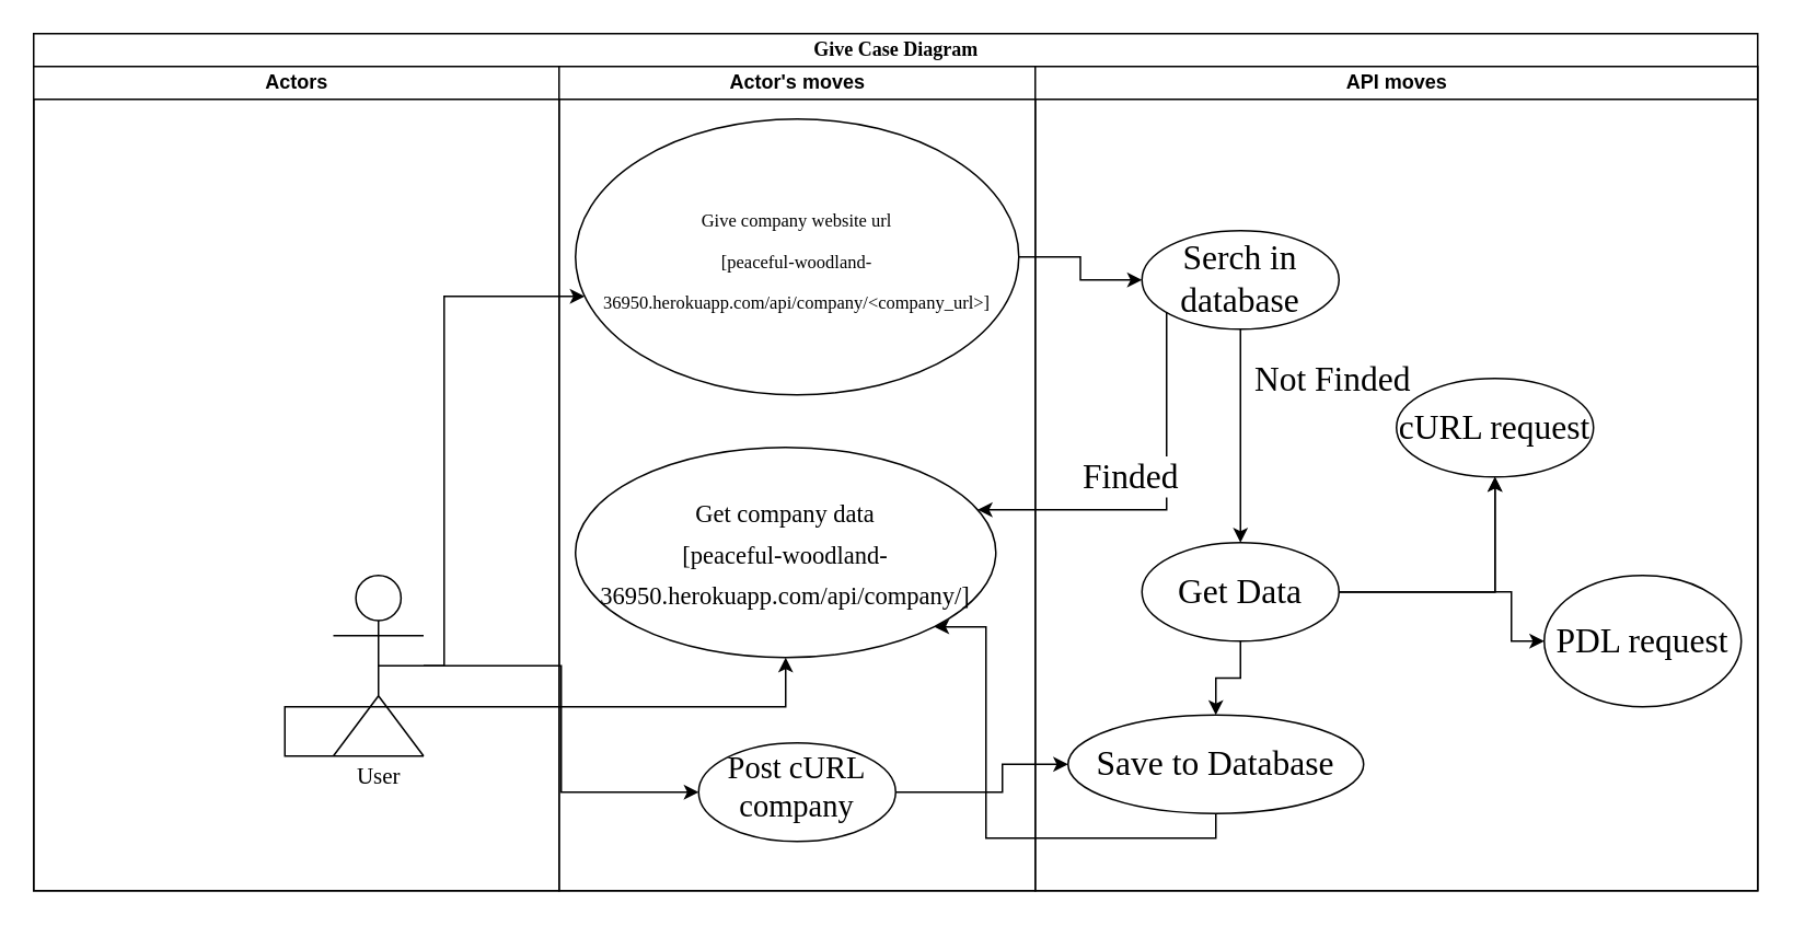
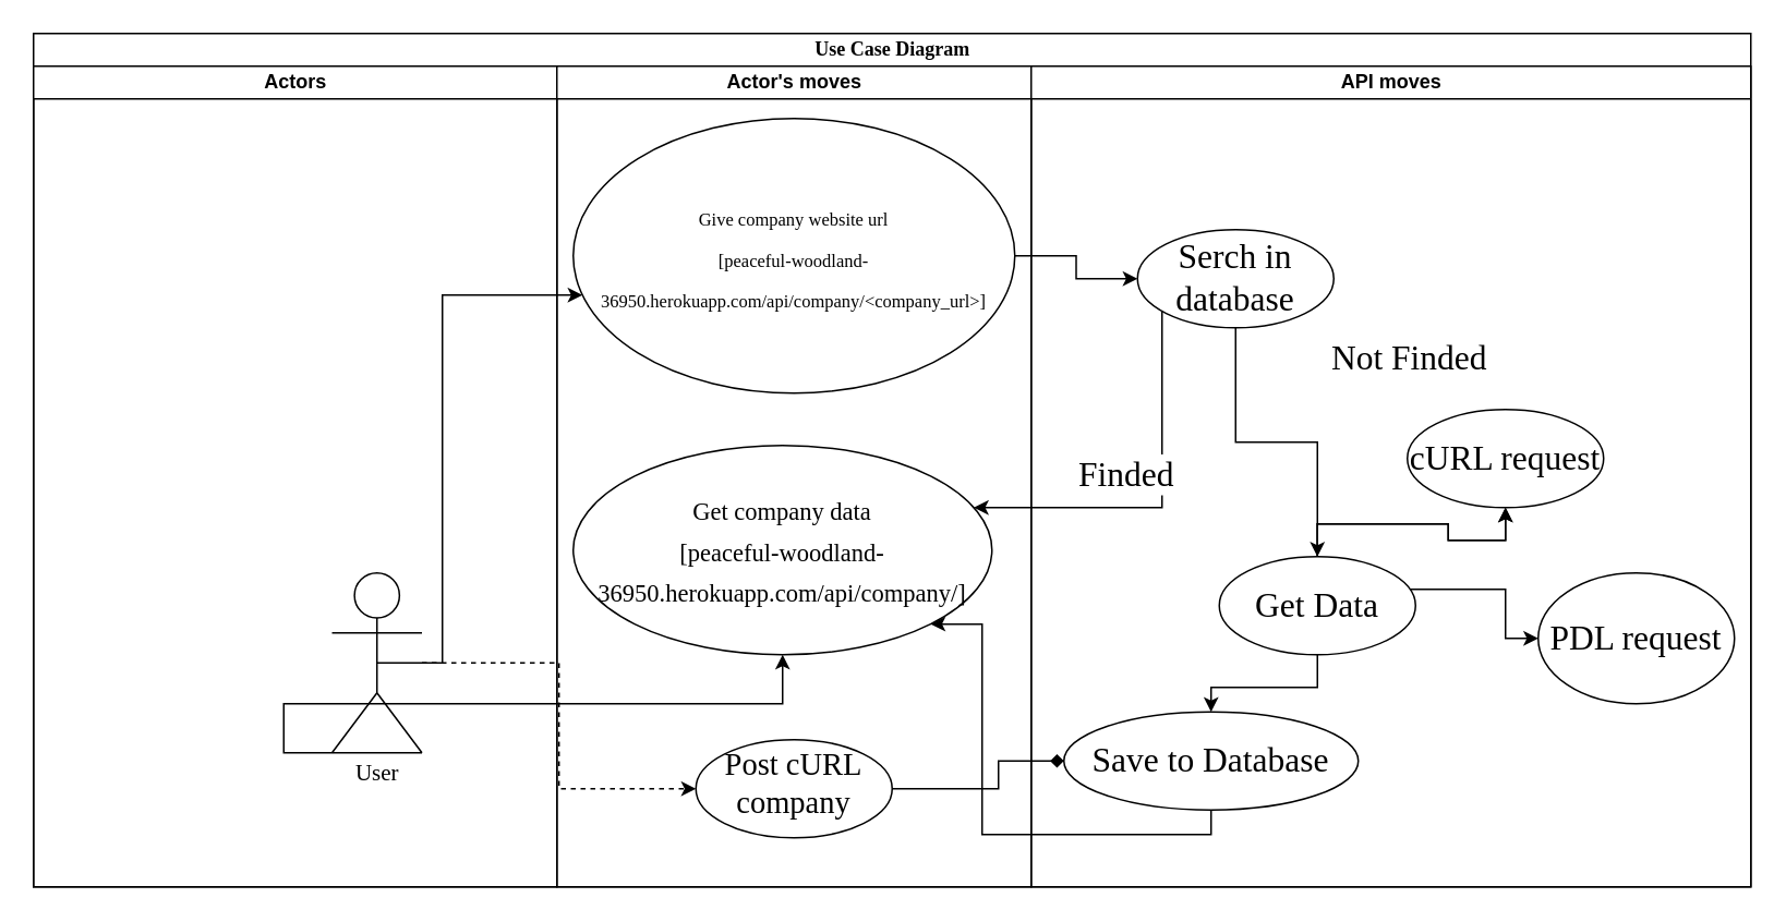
  <mxCell id="0" />
  <mxCell id="1" parent="0" />
- <mxCell id="2" value="Give Case Diagram" style="swimlane;html=1;childLayout=stackLayout;startSize=20;rounded=0;shadow=0;comic=0;labelBackgroundColor=none;strokeWidth=1;fontFamily=Verdana;fontSize=12;align=center;" vertex="1" parent="1"><mxGeometry x="20" y="20" width="1050" height="522" as="geometry" /></mxCell>
+ <mxCell id="2" value="Use Case Diagram" style="swimlane;html=1;childLayout=stackLayout;startSize=20;rounded=0;shadow=0;comic=0;labelBackgroundColor=none;strokeWidth=1;fontFamily=Verdana;fontSize=12;align=center;" vertex="1" parent="1"><mxGeometry x="20" y="20" width="1050" height="522" as="geometry" /></mxCell>
  <mxCell id="3" value="Actors" style="swimlane;html=1;startSize=20;" vertex="1" parent="2"><mxGeometry y="20" width="320" height="502" as="geometry" /></mxCell>
  <mxCell id="4" value="User" style="shape=umlActor;verticalLabelPosition=bottom;verticalAlign=top;outlineConnect=0;fontSize=14;fontFamily=Times New Roman;spacing=0;html=1;align=center;" vertex="1" parent="3"><mxGeometry x="182.5" y="310" width="55" height="110" as="geometry" /></mxCell>
  <mxCell id="5" value="Actor's moves" style="swimlane;html=1;startSize=20;" vertex="1" parent="2"><mxGeometry x="320" y="20" width="290" height="502" as="geometry" /></mxCell>
  <mxCell id="6" value="&lt;font style=&quot;font-size: 11px;&quot;&gt;Give company website url&lt;br&gt;[peaceful-woodland-36950.herokuapp.com/api/company/&amp;lt;company_url&amp;gt;]&lt;/font&gt;" style="ellipse;whiteSpace=wrap;html=1;fontSize=21;fontFamily=Times New Roman;verticalAlign=middle;spacing=0;" vertex="1" parent="5"><mxGeometry x="10" y="32" width="270" height="168" as="geometry" /></mxCell>
  <mxCell id="7" value="&lt;font style=&quot;font-size: 15px;&quot;&gt;Get company data&lt;br&gt;[peaceful-woodland-36950.herokuapp.com/api/company/]&lt;/font&gt;" style="ellipse;whiteSpace=wrap;html=1;fontSize=21;fontFamily=Times New Roman;spacing=0;verticalAlign=middle;align=center;" vertex="1" parent="5"><mxGeometry x="10" y="232" width="256" height="128" as="geometry" /></mxCell>
  <mxCell id="8" value="&lt;div style=&quot;&quot;&gt;&lt;span style=&quot;background-color: initial;&quot;&gt;&lt;font style=&quot;font-size: 19px;&quot;&gt;Post cURL company&lt;/font&gt;&lt;/span&gt;&lt;/div&gt;" style="ellipse;whiteSpace=wrap;html=1;fontSize=14;fontFamily=Times New Roman;verticalAlign=top;spacing=0;align=center;" vertex="1" parent="5"><mxGeometry x="85" y="412" width="120" height="60" as="geometry" /></mxCell>
  <mxCell id="9" value="API moves" style="swimlane;html=1;startSize=20;" vertex="1" parent="2"><mxGeometry x="610" y="20" width="440" height="502" as="geometry" /></mxCell>
  <mxCell id="10" value="" style="edgeStyle=orthogonalEdgeStyle;rounded=0;orthogonalLoop=1;jettySize=auto;html=1;fontFamily=Times New Roman;fontSize=21;" edge="1" parent="9" source="12" target="16"><mxGeometry relative="1" as="geometry" /></mxCell>
  <mxCell id="11" value="Not Finded" style="edgeLabel;html=1;align=center;verticalAlign=middle;resizable=0;points=[];fontSize=21;fontFamily=Times New Roman;" connectable="0" vertex="1" parent="10"><mxGeometry x="0.275" relative="1" as="geometry"><mxPoint x="55" y="-53" as="offset" /></mxGeometry></mxCell>
  <mxCell id="12" value="Serch in database" style="ellipse;whiteSpace=wrap;html=1;fontSize=21;fontFamily=Times New Roman;spacing=0;" vertex="1" parent="9"><mxGeometry x="65" y="100" width="120" height="60" as="geometry" /></mxCell>
  <mxCell id="13" value="" style="edgeStyle=orthogonalEdgeStyle;rounded=0;orthogonalLoop=1;jettySize=auto;html=1;fontFamily=Times New Roman;fontSize=21;" edge="1" parent="9" source="16" target="17"><mxGeometry relative="1" as="geometry" /></mxCell>
  <mxCell id="14" value="" style="edgeStyle=orthogonalEdgeStyle;rounded=0;orthogonalLoop=1;jettySize=auto;html=1;fontFamily=Times New Roman;fontSize=21;" edge="1" parent="9" source="16" target="18"><mxGeometry relative="1" as="geometry" /></mxCell>
  <mxCell id="15" value="" style="edgeStyle=orthogonalEdgeStyle;rounded=0;orthogonalLoop=1;jettySize=auto;html=1;fontFamily=Times New Roman;fontSize=21;" edge="1" parent="9" source="16" target="18"><mxGeometry relative="1" as="geometry" /></mxCell>
- <mxCell id="16" value="Get Data" style="ellipse;whiteSpace=wrap;html=1;fontSize=21;fontFamily=Times New Roman;spacing=0;" vertex="1" parent="9"><mxGeometry x="65" y="290" width="120" height="60" as="geometry" /></mxCell>
+ <mxCell id="16" value="Get Data" style="ellipse;whiteSpace=wrap;html=1;fontSize=21;fontFamily=Times New Roman;spacing=0;" vertex="1" parent="9"><mxGeometry x="115" y="300" width="120" height="60" as="geometry" /></mxCell>
  <mxCell id="17" value="Save to Database" style="ellipse;whiteSpace=wrap;html=1;fontSize=21;fontFamily=Times New Roman;spacing=0;" vertex="1" parent="9"><mxGeometry x="20" y="395" width="180" height="60" as="geometry" /></mxCell>
- <mxCell id="18" value="cURL request" style="ellipse;whiteSpace=wrap;html=1;fontSize=21;fontFamily=Times New Roman;spacing=0;" vertex="1" parent="9"><mxGeometry x="220" y="190" width="120" height="60" as="geometry" /></mxCell>
+ <mxCell id="18" value="cURL request" style="ellipse;whiteSpace=wrap;html=1;fontSize=21;fontFamily=Times New Roman;spacing=0;" vertex="1" parent="9"><mxGeometry x="230" y="210" width="120" height="60" as="geometry" /></mxCell>
  <mxCell id="19" value="PDL request" style="ellipse;whiteSpace=wrap;html=1;fontSize=21;fontFamily=Times New Roman;spacing=0;" vertex="1" parent="9"><mxGeometry x="310" y="310" width="120" height="80" as="geometry" /></mxCell>
  <mxCell id="20" value="" style="edgeStyle=orthogonalEdgeStyle;rounded=0;orthogonalLoop=1;jettySize=auto;html=1;fontFamily=Times New Roman;fontSize=21;" edge="1" parent="9" source="16" target="19"><mxGeometry relative="1" as="geometry"><Array as="points"><mxPoint x="290" y="320" /></Array></mxGeometry></mxCell>
  <mxCell id="21" value="" style="edgeStyle=orthogonalEdgeStyle;rounded=0;orthogonalLoop=1;jettySize=auto;html=1;fontFamily=Times New Roman;fontSize=14;entryX=0.5;entryY=1;entryDx=0;entryDy=0;exitX=1;exitY=1;exitDx=0;exitDy=0;exitPerimeter=0;" edge="1" parent="2" source="4" target="7"><mxGeometry relative="1" as="geometry"><mxPoint x="150" y="410" as="sourcePoint" /><Array as="points"><mxPoint x="153" y="410" /><mxPoint x="458" y="410" /></Array></mxGeometry></mxCell>
  <mxCell id="22" value="" style="edgeStyle=orthogonalEdgeStyle;rounded=0;orthogonalLoop=1;jettySize=auto;html=1;fontFamily=Times New Roman;fontSize=21;" edge="1" parent="2" source="6" target="12"><mxGeometry relative="1" as="geometry" /></mxCell>
  <mxCell id="23" value="" style="edgeStyle=orthogonalEdgeStyle;rounded=0;orthogonalLoop=1;jettySize=auto;html=1;fontFamily=Times New Roman;fontSize=14;exitX=0.5;exitY=0.5;exitDx=0;exitDy=0;exitPerimeter=0;" edge="1" parent="2" source="4" target="6"><mxGeometry relative="1" as="geometry"><mxPoint x="138.75" y="401" as="sourcePoint" /><mxPoint x="365" y="210" as="targetPoint" /><Array as="points"><mxPoint x="250" y="385" /><mxPoint x="250" y="160" /></Array></mxGeometry></mxCell>
  <mxCell id="24" value="Finded" style="edgeStyle=orthogonalEdgeStyle;rounded=0;orthogonalLoop=1;jettySize=auto;html=1;fontFamily=Times New Roman;fontSize=21;" edge="1" parent="2" source="12" target="7"><mxGeometry x="0.208" y="-20" relative="1" as="geometry"><Array as="points"><mxPoint x="690" y="290" /></Array><mxPoint as="offset" /></mxGeometry></mxCell>
  <mxCell id="25" value="" style="edgeStyle=orthogonalEdgeStyle;rounded=0;orthogonalLoop=1;jettySize=auto;html=1;fontFamily=Times New Roman;fontSize=21;exitX=0.5;exitY=1;exitDx=0;exitDy=0;entryX=1;entryY=1;entryDx=0;entryDy=0;" edge="1" parent="2" source="17" target="7"><mxGeometry relative="1" as="geometry"><mxPoint x="675" y="500" as="sourcePoint" /><mxPoint x="630" y="545" as="targetPoint" /><Array as="points"><mxPoint x="690" y="490" /><mxPoint x="580" y="490" /><mxPoint x="580" y="362" /><mxPoint x="549" y="362" /></Array></mxGeometry></mxCell>
- <mxCell id="26" value="" style="edgeStyle=orthogonalEdgeStyle;rounded=0;orthogonalLoop=1;jettySize=auto;html=1;" edge="1" parent="2" source="4" target="8"><mxGeometry relative="1" as="geometry" /></mxCell>
- <mxCell id="27" value="" style="edgeStyle=orthogonalEdgeStyle;rounded=0;orthogonalLoop=1;jettySize=auto;html=1;fontSize=19;" edge="1" parent="2" source="8" target="17"><mxGeometry relative="1" as="geometry"><Array as="points"><mxPoint x="590" y="462" /><mxPoint x="590" y="445" /></Array></mxGeometry></mxCell>
+ <mxCell id="26" value="" style="edgeStyle=orthogonalEdgeStyle;rounded=0;orthogonalLoop=1;jettySize=auto;html=1;dashed=1;" edge="1" parent="2" source="4" target="8"><mxGeometry relative="1" as="geometry" /></mxCell>
+ <mxCell id="27" value="" style="edgeStyle=orthogonalEdgeStyle;rounded=0;orthogonalLoop=1;jettySize=auto;html=1;fontSize=19;endArrow=diamond;" edge="1" parent="2" source="8" target="17"><mxGeometry relative="1" as="geometry"><Array as="points"><mxPoint x="590" y="462" /><mxPoint x="590" y="445" /></Array></mxGeometry></mxCell>
